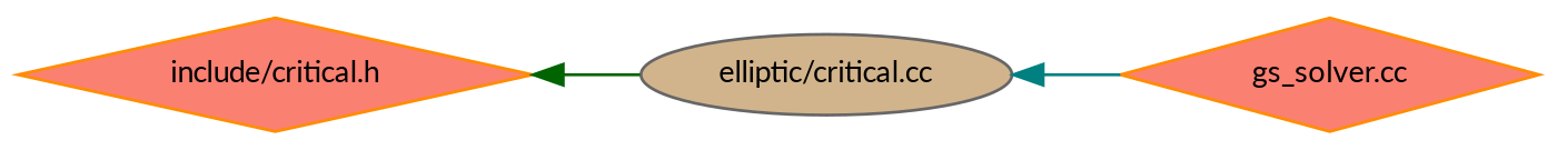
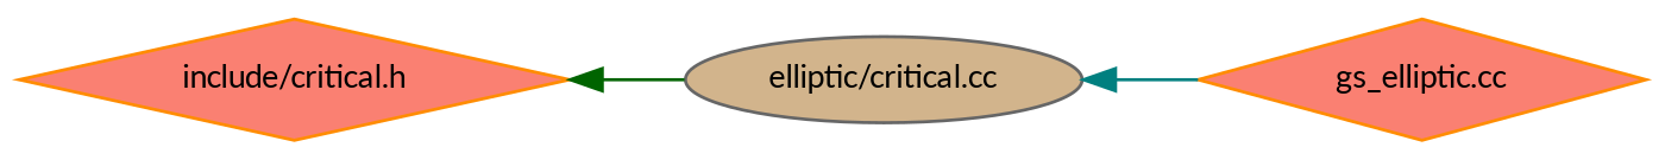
  digraph {
    fontname=Lato
    rankdir=LR
    node [color=darkorange fillcolor=salmon fontname=Lato fontsize=10 shape=diamond style=filled]
    edge [dir=back fontname=Lato fontsize=10 labelfontname=Helvetica labelfontsize=10 style=solid]
    n1 [fontcolor=black height=0.2 label="include/critical.h" width=0.4]
    n2 [color=gray40 fillcolor=tan height=0.2 label="elliptic/critical.cc" shape=ellipse width=0.4]
-   n3 [height=0.2 label="gs_solver.cc" width=0.4]
+   n3 [height=0.2 label="gs_elliptic.cc" width=0.4]
    n1 -> n2 [color=darkgreen]
    n2 -> n3 [color=teal]
  }
